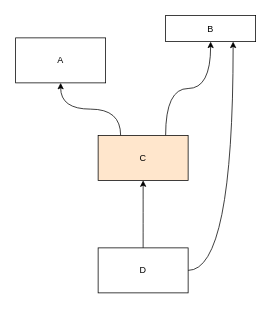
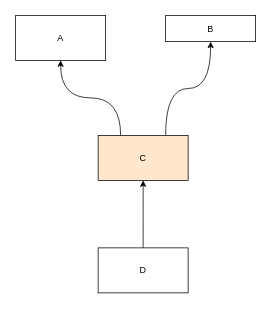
  <mxCell id="0" />
  <mxCell id="1" parent="0" />
- <mxCell id="2" value="A" style="rounded=0;whiteSpace=wrap;html=1;" parent="1" vertex="1"><mxGeometry x="20" y="50" width="120" height="60" as="geometry" /></mxCell>
+ <mxCell id="2" value="A" style="rounded=0;whiteSpace=wrap;html=1;" parent="1" vertex="1"><mxGeometry x="20" y="20" width="120" height="60" as="geometry" /></mxCell>
  <mxCell id="3" value="B" style="rounded=0;whiteSpace=wrap;html=1;" parent="1" vertex="1"><mxGeometry x="220" y="20" width="120" height="35" as="geometry" /></mxCell>
  <mxCell id="4" style="edgeStyle=orthogonalEdgeStyle;curved=1;rounded=0;html=1;exitX=0.25;exitY=0;entryX=0.5;entryY=1;jettySize=auto;orthogonalLoop=1;" parent="1" source="6" target="2" edge="1"><mxGeometry relative="1" as="geometry" /></mxCell>
  <mxCell id="5" style="edgeStyle=orthogonalEdgeStyle;curved=1;rounded=0;html=1;exitX=0.75;exitY=0;entryX=0.5;entryY=1;jettySize=auto;orthogonalLoop=1;" parent="1" source="6" target="3" edge="1"><mxGeometry relative="1" as="geometry" /></mxCell>
  <mxCell id="6" value="C" style="rounded=0;whiteSpace=wrap;html=1;fillColor=#ffe6cc;" parent="1" vertex="1"><mxGeometry x="130" y="180" width="120" height="60" as="geometry" /></mxCell>
  <mxCell id="7" value="" style="edgeStyle=orthogonalEdgeStyle;curved=1;rounded=0;html=1;jettySize=auto;orthogonalLoop=1;entryX=0.5;entryY=1;" parent="1" source="9" target="6" edge="1"><mxGeometry relative="1" as="geometry"><mxPoint x="190" y="250" as="targetPoint" /></mxGeometry></mxCell>
- <mxCell id="8" style="edgeStyle=orthogonalEdgeStyle;curved=1;rounded=0;html=1;exitX=1;exitY=0.5;entryX=0.75;entryY=1;jettySize=auto;orthogonalLoop=1;" parent="1" source="9" target="3" edge="1"><mxGeometry relative="1" as="geometry" /></mxCell>
  <mxCell id="9" value="D" style="rounded=0;whiteSpace=wrap;html=1;" parent="1" vertex="1"><mxGeometry x="130" y="330" width="120" height="60" as="geometry" /></mxCell>
